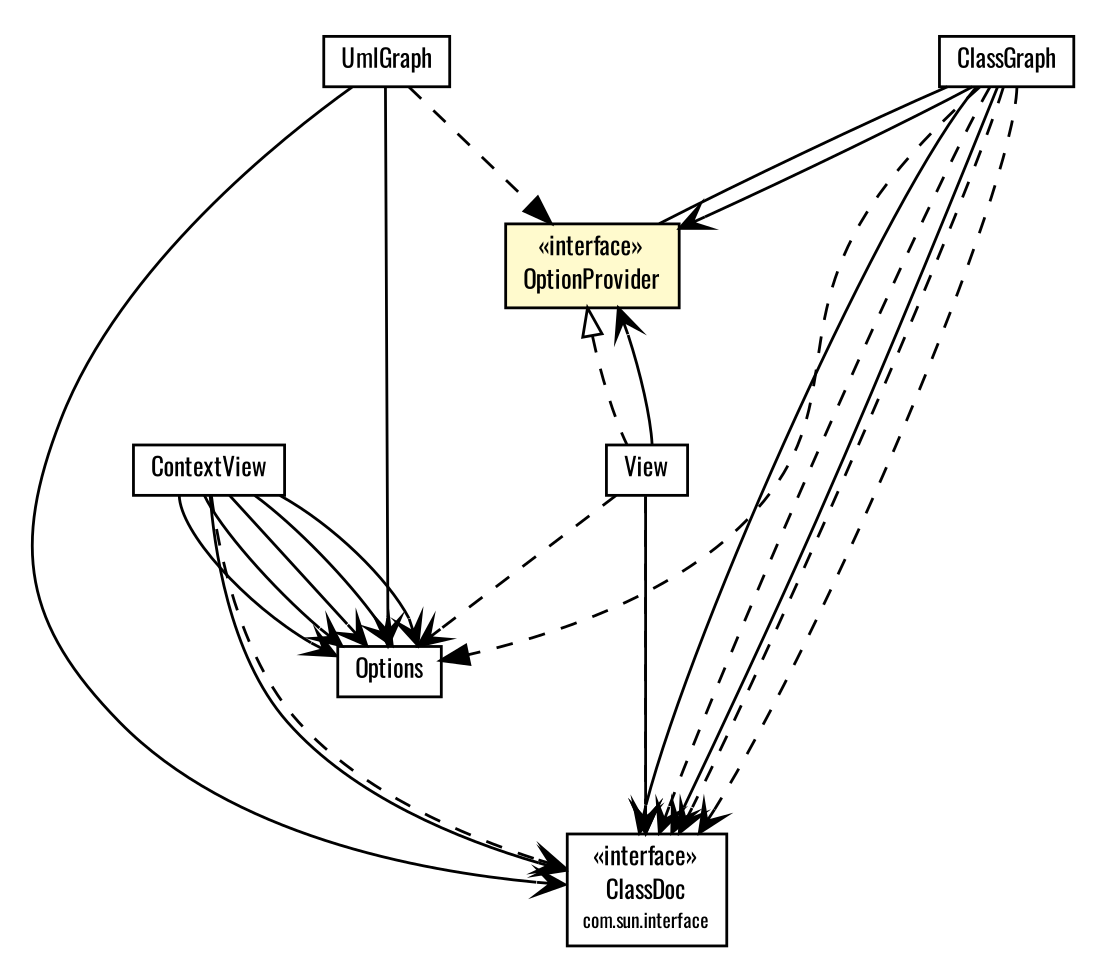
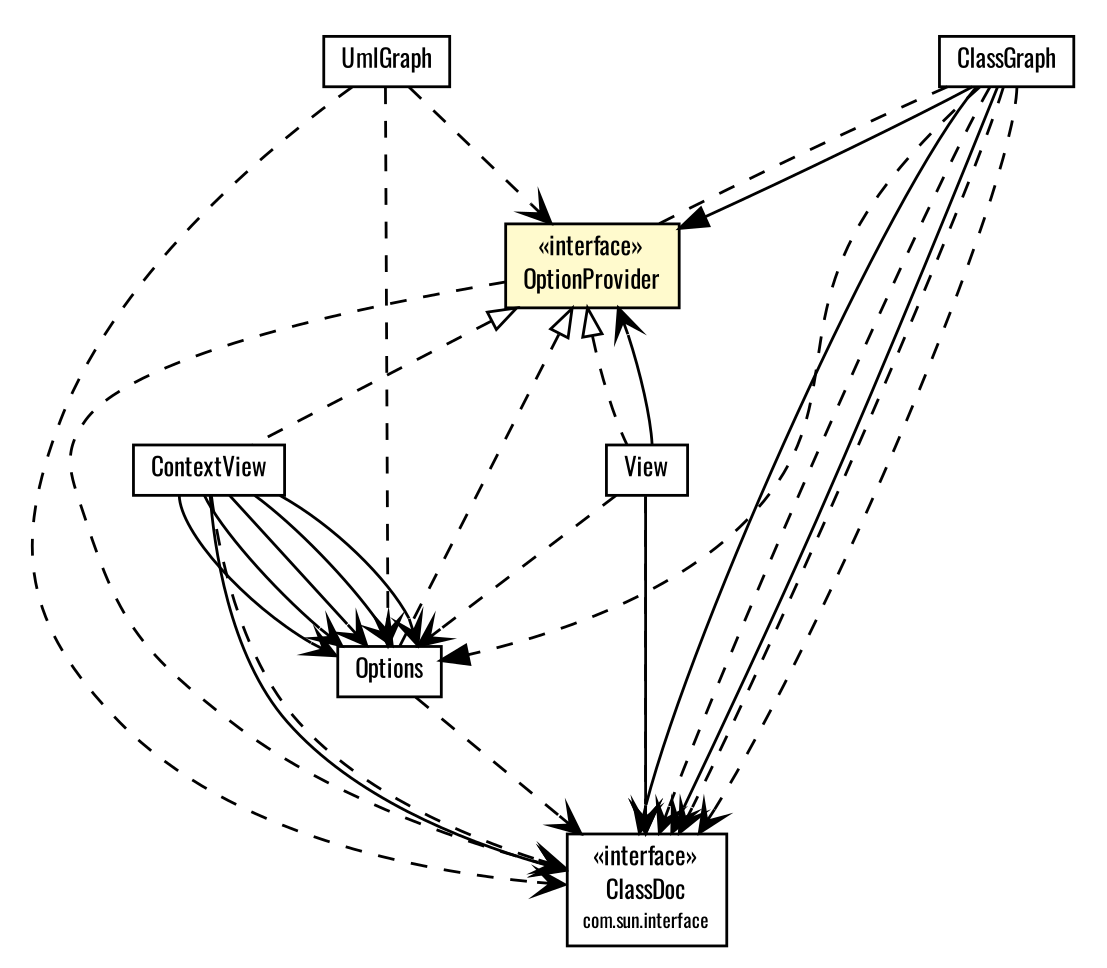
  digraph {
    fontname=Oswald
    node [fontcolor=black fontname=Oswald fontsize=9.0 shape=plaintext]
    edge [arrowhead=open color=black fontcolor=black fontname=Oswald fontsize=10.0 headport=p labelfontname=arial labelfontsize=10 style=dashed tailport=p]
    n1 [label=<<table border="0" cellborder="1" cellspacing="0" cellpadding="2" port="p" href="./Options.html"> 		<tr><td><table border="0" cellspacing="0" cellpadding="1"> 			<tr><td> Options </td></tr> 		</table></td></tr> 		</table>>]
    n2 [label=<<table border="0" cellborder="1" cellspacing="0" cellpadding="2" port="p" href="http://java.sun.com/j2se/1.5.0/docs/guide/javadoc/doclet/spec/com/sun/javadoc/ClassDoc.html"> 		<tr><td><table border="0" cellspacing="0" cellpadding="1"> 			<tr><td> &laquo;interface&raquo; </td></tr> 			<tr><td> ClassDoc </td></tr> 			<tr><td><font point-size="7.0"> com.sun.interface </font></td></tr> 		</table></td></tr> 		</table>>]
    n3 [label=<<table border="0" cellborder="1" cellspacing="0" cellpadding="2" port="p" href="./UmlGraph.html"> 		<tr><td><table border="0" cellspacing="0" cellpadding="1"> 			<tr><td> UmlGraph </td></tr> 		</table></td></tr> 		</table>>]
    n4 [label=<<table border="0" cellborder="1" cellspacing="0" cellpadding="2" port="p" bgcolor="lemonChiffon" href="./OptionProvider.html"> 		<tr><td><table border="0" cellspacing="0" cellpadding="1"> 			<tr><td> &laquo;interface&raquo; </td></tr> 			<tr><td> OptionProvider </td></tr> 		</table></td></tr> 		</table>>]
    n5 [label=<<table border="0" cellborder="1" cellspacing="0" cellpadding="2" port="p" href="./ClassGraph.html"> 		<tr><td><table border="0" cellspacing="0" cellpadding="1"> 			<tr><td> ClassGraph </td></tr> 		</table></td></tr> 		</table>>]
    n6 [label=<<table border="0" cellborder="1" cellspacing="0" cellpadding="2" port="p" href="./View.html"> 		<tr><td><table border="0" cellspacing="0" cellpadding="1"> 			<tr><td> View </td></tr> 		</table></td></tr> 		</table>>]
    n7 [label=<<table border="0" cellborder="1" cellspacing="0" cellpadding="2" port="p" href="./ContextView.html"> 		<tr><td><table border="0" cellspacing="0" cellpadding="1"> 			<tr><td> ContextView </td></tr> 		</table></td></tr> 		</table>>]
-   n3 -> n1 [style=solid]
-   n3 -> n2 [style=solid]
-   n3 -> n4 [arrowhead=normal]
+   n1 -> n2
+   n3 -> n1
+   n3 -> n2
+   n3 -> n4
+   n4 -> n1 [arrowtail=empty dir=back fontsize=10 arrowhead="" color="" fontcolor=""]
+   n4 -> n2
    n4 -> n6 [arrowtail=empty dir=back fontsize=10 arrowhead="" color="" fontcolor=""]
+   n4 -> n7 [arrowtail=empty dir=back fontsize=10 arrowhead="" color="" fontcolor=""]
    n5 -> n1 [arrowhead=normal]
    n5 -> n2 [style=""]
    n5 -> n2 [style=""]
    n5 -> n2
    n5 -> n2
    n5 -> n2
-   n5 -> n4 [arrowhead=none arrowtail=ediamond style=""]
-   n5 -> n4 [style=""]
+   n5 -> n4 [arrowhead=none arrowtail=ediamond]
+   n5 -> n4 [arrowhead=normal style=""]
    n6 -> n1
    n6 -> n2 [style=""]
    n6 -> n2
    n6 -> n4 [style=""]
    n7 -> n1 [style=""]
    n7 -> n1 [style=""]
    n7 -> n1 [style=""]
    n7 -> n1 [style=""]
    n7 -> n1 [style=""]
    n7 -> n2 [style=""]
    n7 -> n2
  }
